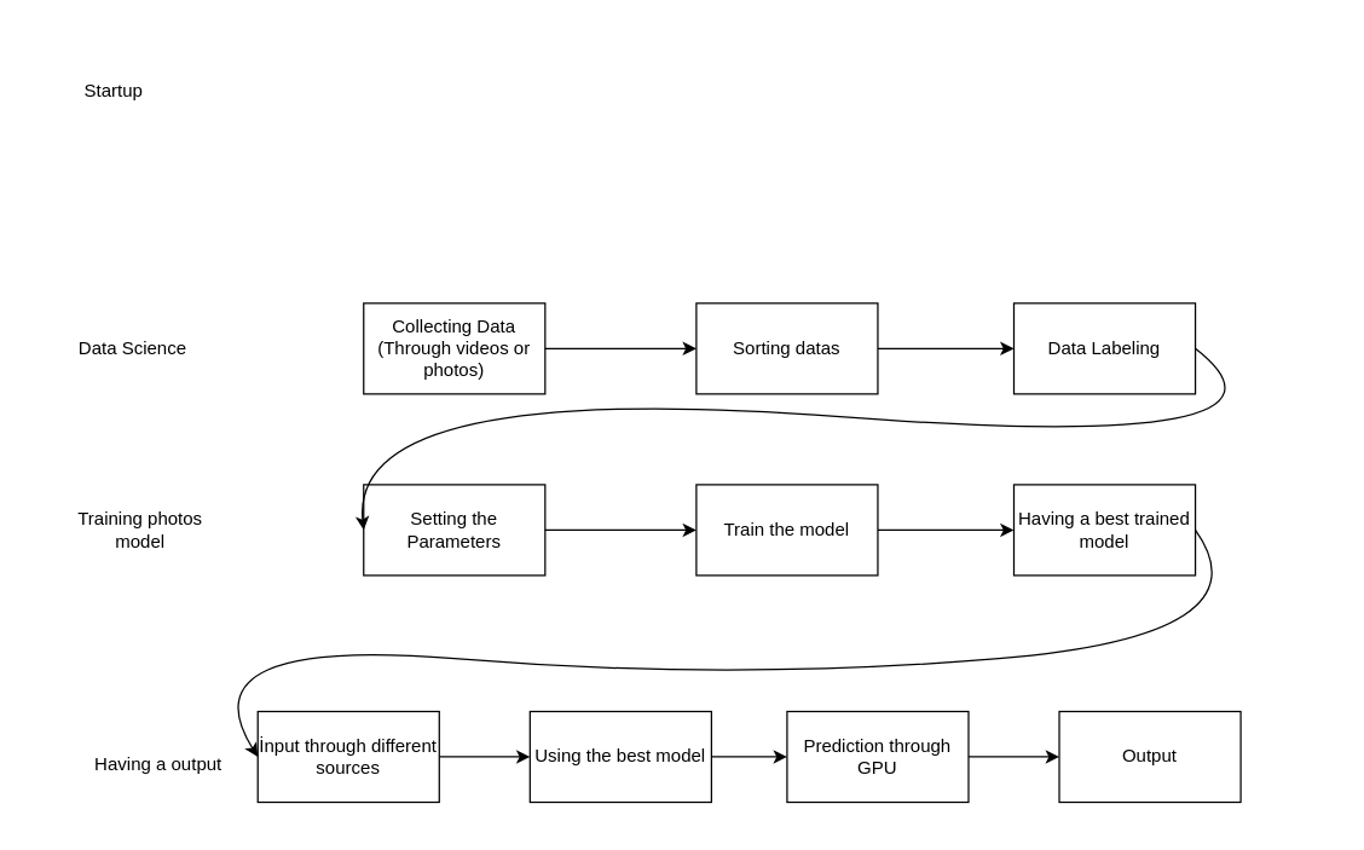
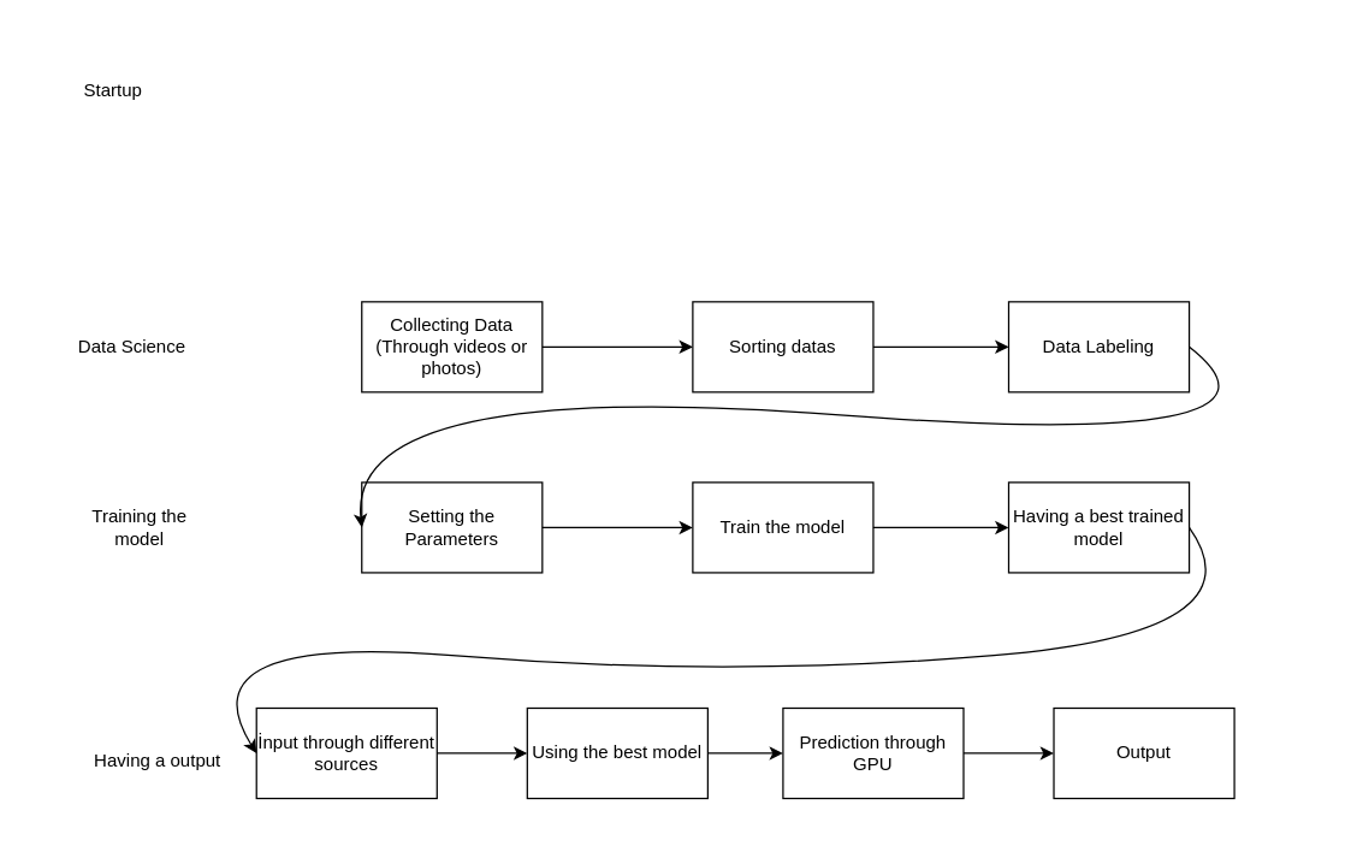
  <mxCell id="0" />
  <mxCell id="1" parent="0" />
  <mxCell id="2" value="Collecting Data&lt;br&gt;(Through videos or photos)" style="rounded=0;whiteSpace=wrap;html=1;" vertex="1" parent="1"><mxGeometry x="240" y="200" width="120" height="60" as="geometry" /></mxCell>
  <mxCell id="3" value="Sorting datas" style="rounded=0;whiteSpace=wrap;html=1;" vertex="1" parent="1"><mxGeometry x="460" y="200" width="120" height="60" as="geometry" /></mxCell>
  <mxCell id="4" value="Data Labeling" style="rounded=0;whiteSpace=wrap;html=1;" vertex="1" parent="1"><mxGeometry x="670" y="200" width="120" height="60" as="geometry" /></mxCell>
  <mxCell id="5" value="Setting the Parameters" style="rounded=0;whiteSpace=wrap;html=1;" vertex="1" parent="1"><mxGeometry x="240" y="320" width="120" height="60" as="geometry" /></mxCell>
  <mxCell id="6" value="Train the model" style="rounded=0;whiteSpace=wrap;html=1;" vertex="1" parent="1"><mxGeometry x="460" y="320" width="120" height="60" as="geometry" /></mxCell>
  <mxCell id="7" value="Having a best trained model" style="rounded=0;whiteSpace=wrap;html=1;" vertex="1" parent="1"><mxGeometry x="670" y="320" width="120" height="60" as="geometry" /></mxCell>
  <mxCell id="8" value="Using the best model" style="rounded=0;whiteSpace=wrap;html=1;" vertex="1" parent="1"><mxGeometry x="350" y="470" width="120" height="60" as="geometry" /></mxCell>
  <mxCell id="9" value="Prediction through GPU" style="rounded=0;whiteSpace=wrap;html=1;" vertex="1" parent="1"><mxGeometry x="520" y="470" width="120" height="60" as="geometry" /></mxCell>
  <mxCell id="10" value="Output" style="rounded=0;whiteSpace=wrap;html=1;" vertex="1" parent="1"><mxGeometry x="700" y="470" width="120" height="60" as="geometry" /></mxCell>
  <mxCell id="11" value="İnput through different sources" style="rounded=0;whiteSpace=wrap;html=1;" vertex="1" parent="1"><mxGeometry x="170" y="470" width="120" height="60" as="geometry" /></mxCell>
  <mxCell id="12" value="" style="endArrow=classic;html=1;rounded=0;exitX=1;exitY=0.5;exitDx=0;exitDy=0;entryX=0;entryY=0.5;entryDx=0;entryDy=0;" edge="1" parent="1" source="2" target="3"><mxGeometry width="50" height="50" relative="1" as="geometry"><mxPoint x="400" y="370" as="sourcePoint" /><mxPoint x="450" y="320" as="targetPoint" /></mxGeometry></mxCell>
  <mxCell id="13" value="" style="endArrow=classic;html=1;rounded=0;exitX=1;exitY=0.5;exitDx=0;exitDy=0;" edge="1" parent="1" source="3" target="4"><mxGeometry width="50" height="50" relative="1" as="geometry"><mxPoint x="400" y="370" as="sourcePoint" /><mxPoint x="450" y="320" as="targetPoint" /></mxGeometry></mxCell>
  <mxCell id="14" value="" style="curved=1;endArrow=classic;html=1;rounded=0;exitX=1;exitY=0.5;exitDx=0;exitDy=0;entryX=0;entryY=0.5;entryDx=0;entryDy=0;" edge="1" parent="1" source="4" target="5"><mxGeometry width="50" height="50" relative="1" as="geometry"><mxPoint x="400" y="370" as="sourcePoint" /><mxPoint x="450" y="320" as="targetPoint" /><Array as="points"><mxPoint x="880" y="300" /><mxPoint x="230" y="250" /></Array></mxGeometry></mxCell>
  <mxCell id="15" value="" style="endArrow=classic;html=1;rounded=0;exitX=1;exitY=0.5;exitDx=0;exitDy=0;entryX=0;entryY=0.5;entryDx=0;entryDy=0;" edge="1" parent="1" source="5" target="6"><mxGeometry width="50" height="50" relative="1" as="geometry"><mxPoint x="400" y="370" as="sourcePoint" /><mxPoint x="450" y="320" as="targetPoint" /></mxGeometry></mxCell>
  <mxCell id="16" value="" style="endArrow=classic;html=1;rounded=0;exitX=1;exitY=0.5;exitDx=0;exitDy=0;entryX=0;entryY=0.5;entryDx=0;entryDy=0;" edge="1" parent="1" source="6" target="7"><mxGeometry width="50" height="50" relative="1" as="geometry"><mxPoint x="400" y="370" as="sourcePoint" /><mxPoint x="450" y="320" as="targetPoint" /></mxGeometry></mxCell>
  <mxCell id="17" value="" style="curved=1;endArrow=classic;html=1;rounded=0;exitX=1;exitY=0.5;exitDx=0;exitDy=0;entryX=0;entryY=0.5;entryDx=0;entryDy=0;" edge="1" parent="1" source="7" target="11"><mxGeometry width="50" height="50" relative="1" as="geometry"><mxPoint x="820" y="420" as="sourcePoint" /><mxPoint x="90" y="460" as="targetPoint" /><Array as="points"><mxPoint x="840" y="420" /><mxPoint x="480" y="450" /><mxPoint x="120" y="420" /></Array></mxGeometry></mxCell>
  <mxCell id="18" value="" style="endArrow=classic;html=1;rounded=0;exitX=1;exitY=0.5;exitDx=0;exitDy=0;entryX=0;entryY=0.5;entryDx=0;entryDy=0;" edge="1" parent="1" source="11" target="8"><mxGeometry width="50" height="50" relative="1" as="geometry"><mxPoint x="400" y="370" as="sourcePoint" /><mxPoint x="450" y="320" as="targetPoint" /></mxGeometry></mxCell>
  <mxCell id="19" value="" style="endArrow=classic;html=1;rounded=0;exitX=1;exitY=0.5;exitDx=0;exitDy=0;entryX=0;entryY=0.5;entryDx=0;entryDy=0;" edge="1" parent="1" source="8" target="9"><mxGeometry width="50" height="50" relative="1" as="geometry"><mxPoint x="400" y="370" as="sourcePoint" /><mxPoint x="450" y="320" as="targetPoint" /></mxGeometry></mxCell>
  <mxCell id="20" value="" style="endArrow=classic;html=1;rounded=0;exitX=1;exitY=0.5;exitDx=0;exitDy=0;entryX=0;entryY=0.5;entryDx=0;entryDy=0;" edge="1" parent="1" source="9" target="10"><mxGeometry width="50" height="50" relative="1" as="geometry"><mxPoint x="400" y="370" as="sourcePoint" /><mxPoint x="450" y="320" as="targetPoint" /></mxGeometry></mxCell>
  <mxCell id="21" value="Startup" style="text;html=1;strokeColor=none;fillColor=none;align=center;verticalAlign=middle;whiteSpace=wrap;rounded=0;" vertex="1" parent="1"><mxGeometry x="20" y="20" width="110" height="80" as="geometry" /></mxCell>
  <mxCell id="22" value="Data Science" style="text;html=1;strokeColor=none;fillColor=none;align=center;verticalAlign=middle;whiteSpace=wrap;rounded=0;" vertex="1" parent="1"><mxGeometry x="45" y="200" width="85" height="60" as="geometry" /></mxCell>
- <mxCell id="23" value="Training photos model" style="text;html=1;strokeColor=none;fillColor=none;align=center;verticalAlign=middle;whiteSpace=wrap;rounded=0;" vertex="1" parent="1"><mxGeometry x="45" y="320" width="95" height="60" as="geometry" /></mxCell>
+ <mxCell id="23" value="Training the model" style="text;html=1;strokeColor=none;fillColor=none;align=center;verticalAlign=middle;whiteSpace=wrap;rounded=0;" vertex="1" parent="1"><mxGeometry x="45" y="320" width="95" height="60" as="geometry" /></mxCell>
  <mxCell id="24" value="Having a output" style="text;html=1;strokeColor=none;fillColor=none;align=center;verticalAlign=middle;whiteSpace=wrap;rounded=0;" vertex="1" parent="1"><mxGeometry x="57.5" y="470" width="92.5" height="70" as="geometry" /></mxCell>
